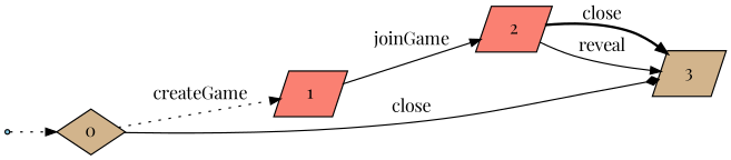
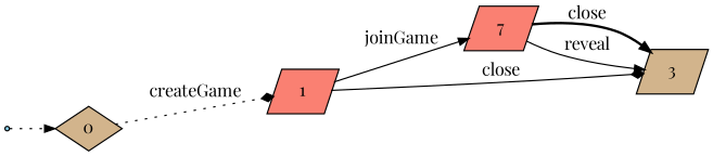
  digraph {
    fontname="Playfair Display"
    rankdir=LR
    ranksep=0.5
    node [fillcolor=tan fontname="Playfair Display" fontsize=14.0 shape=parallelogram style=filled]
    edge [arrowhead=normal arrowsize=0.85 fontname="Playfair Display" style=solid fontsize=14.0]
    Initial [fillcolor=skyblue shape=point]
    0 [shape=diamond]
    1 [fillcolor=salmon]
-   2 [fillcolor=salmon]
+   2 [fillcolor=salmon label=7]
    3
    Initial -> 0 [style=dotted fontsize=""]
-   0 -> 1 [label=" createGame " style=dotted]
+   0 -> 1 [arrowhead=diamond label=" createGame " style=dotted]
    1 -> 2 [label=" joinGame "]
-   0 -> 3 [arrowhead=diamond label=" close "]
+   1 -> 3 [arrowhead=diamond label=" close "]
    2 -> 3 [label=" close " style=bold]
    2 -> 3 [label=" reveal "]
  }
